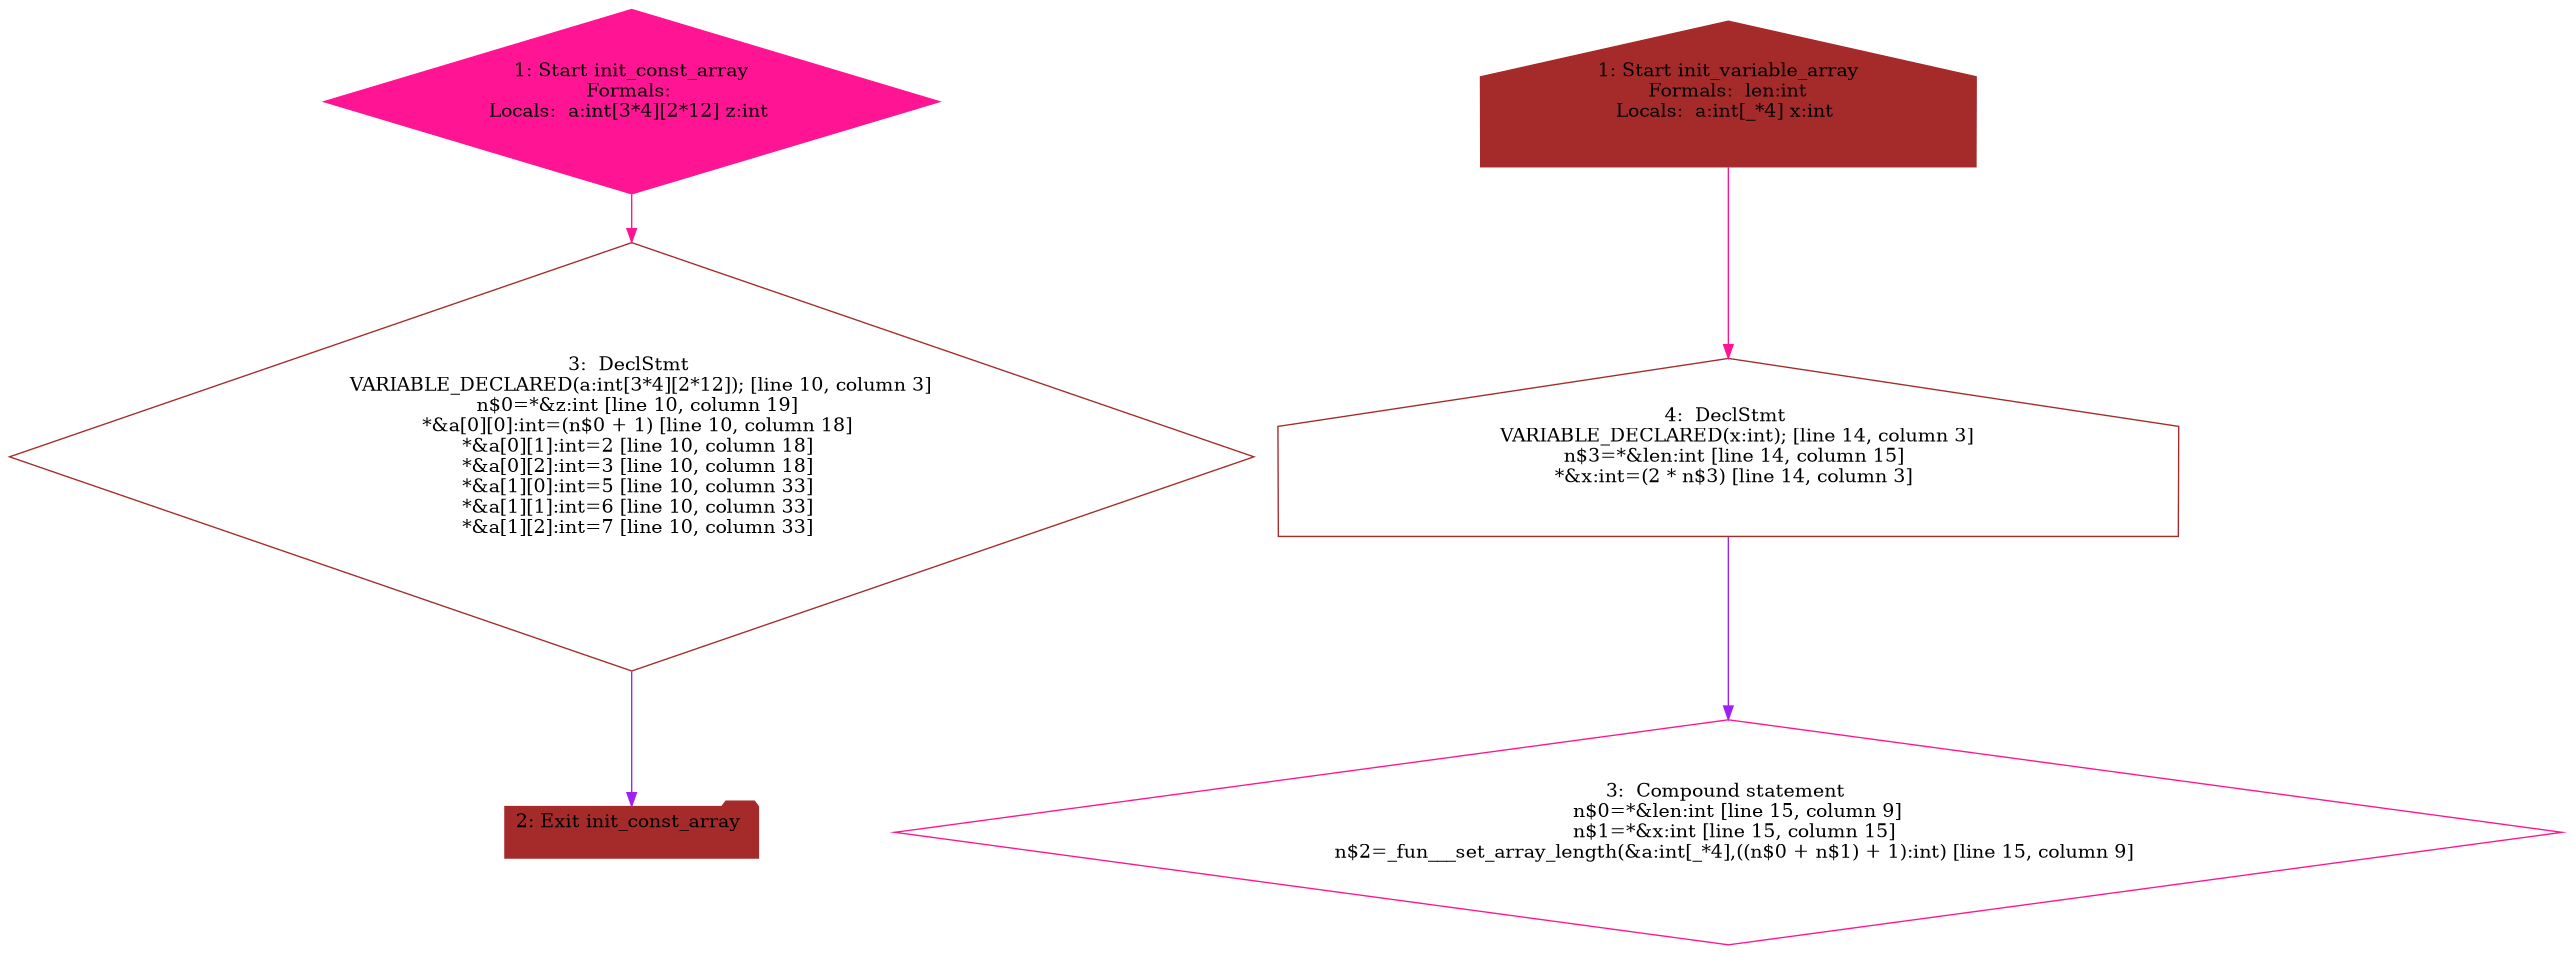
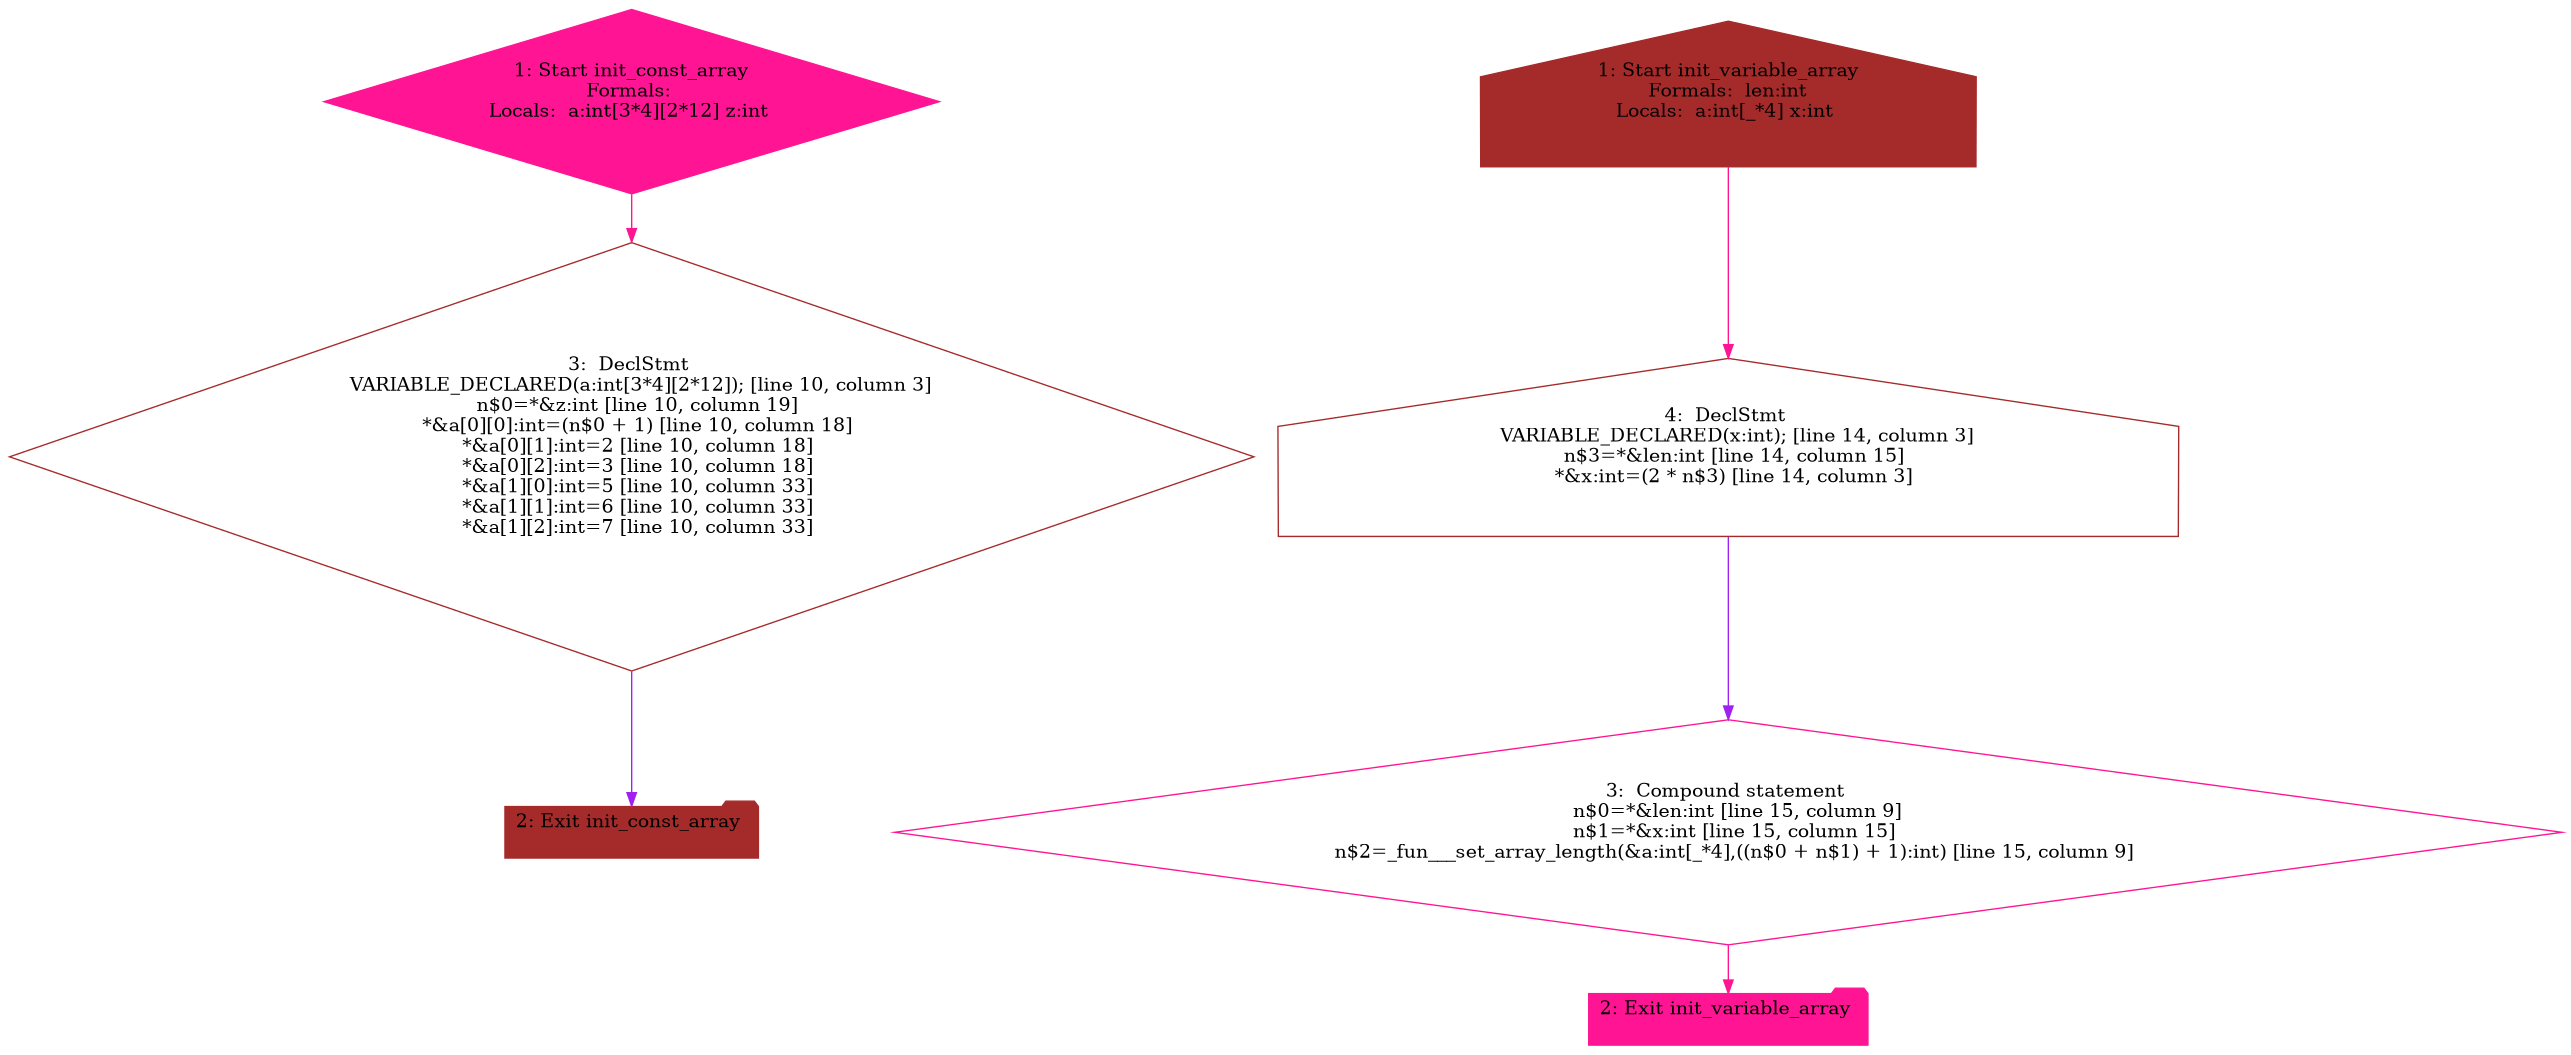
  digraph {
    node [color=brown style=filled shape=diamond]
    edge [color=deeppink]
    n1 [color=deeppink label="1: Start init_const_array\nFormals: \nLocals:  a:int[3*4][2*12] z:int \n  "]
    n2 [label="3:  DeclStmt \n   VARIABLE_DECLARED(a:int[3*4][2*12]); [line 10, column 3]\n  n$0=*&z:int [line 10, column 19]\n  *&a[0][0]:int=(n$0 + 1) [line 10, column 18]\n  *&a[0][1]:int=2 [line 10, column 18]\n  *&a[0][2]:int=3 [line 10, column 18]\n  *&a[1][0]:int=5 [line 10, column 33]\n  *&a[1][1]:int=6 [line 10, column 33]\n  *&a[1][2]:int=7 [line 10, column 33]\n " style=""]
    n3 [label="2: Exit init_const_array \n  " shape=folder]
    n4 [label="1: Start init_variable_array\nFormals:  len:int\nLocals:  a:int[_*4] x:int \n  " shape=house]
    n5 [label="4:  DeclStmt \n   VARIABLE_DECLARED(x:int); [line 14, column 3]\n  n$3=*&len:int [line 14, column 15]\n  *&x:int=(2 * n$3) [line 14, column 3]\n " shape=house style=""]
    n6 [label="3:  Compound statement \n   n$0=*&len:int [line 15, column 9]\n  n$1=*&x:int [line 15, column 15]\n  n$2=_fun___set_array_length(&a:int[_*4],((n$0 + n$1) + 1):int) [line 15, column 9]\n " color=deeppink style=""]
+   n7 [color=deeppink label="2: Exit init_variable_array \n  " shape=folder]
    n1 -> n2
    n2 -> n3 [color=purple]
    n4 -> n5
    n5 -> n6 [color=purple]
+   n6 -> n7
  }
